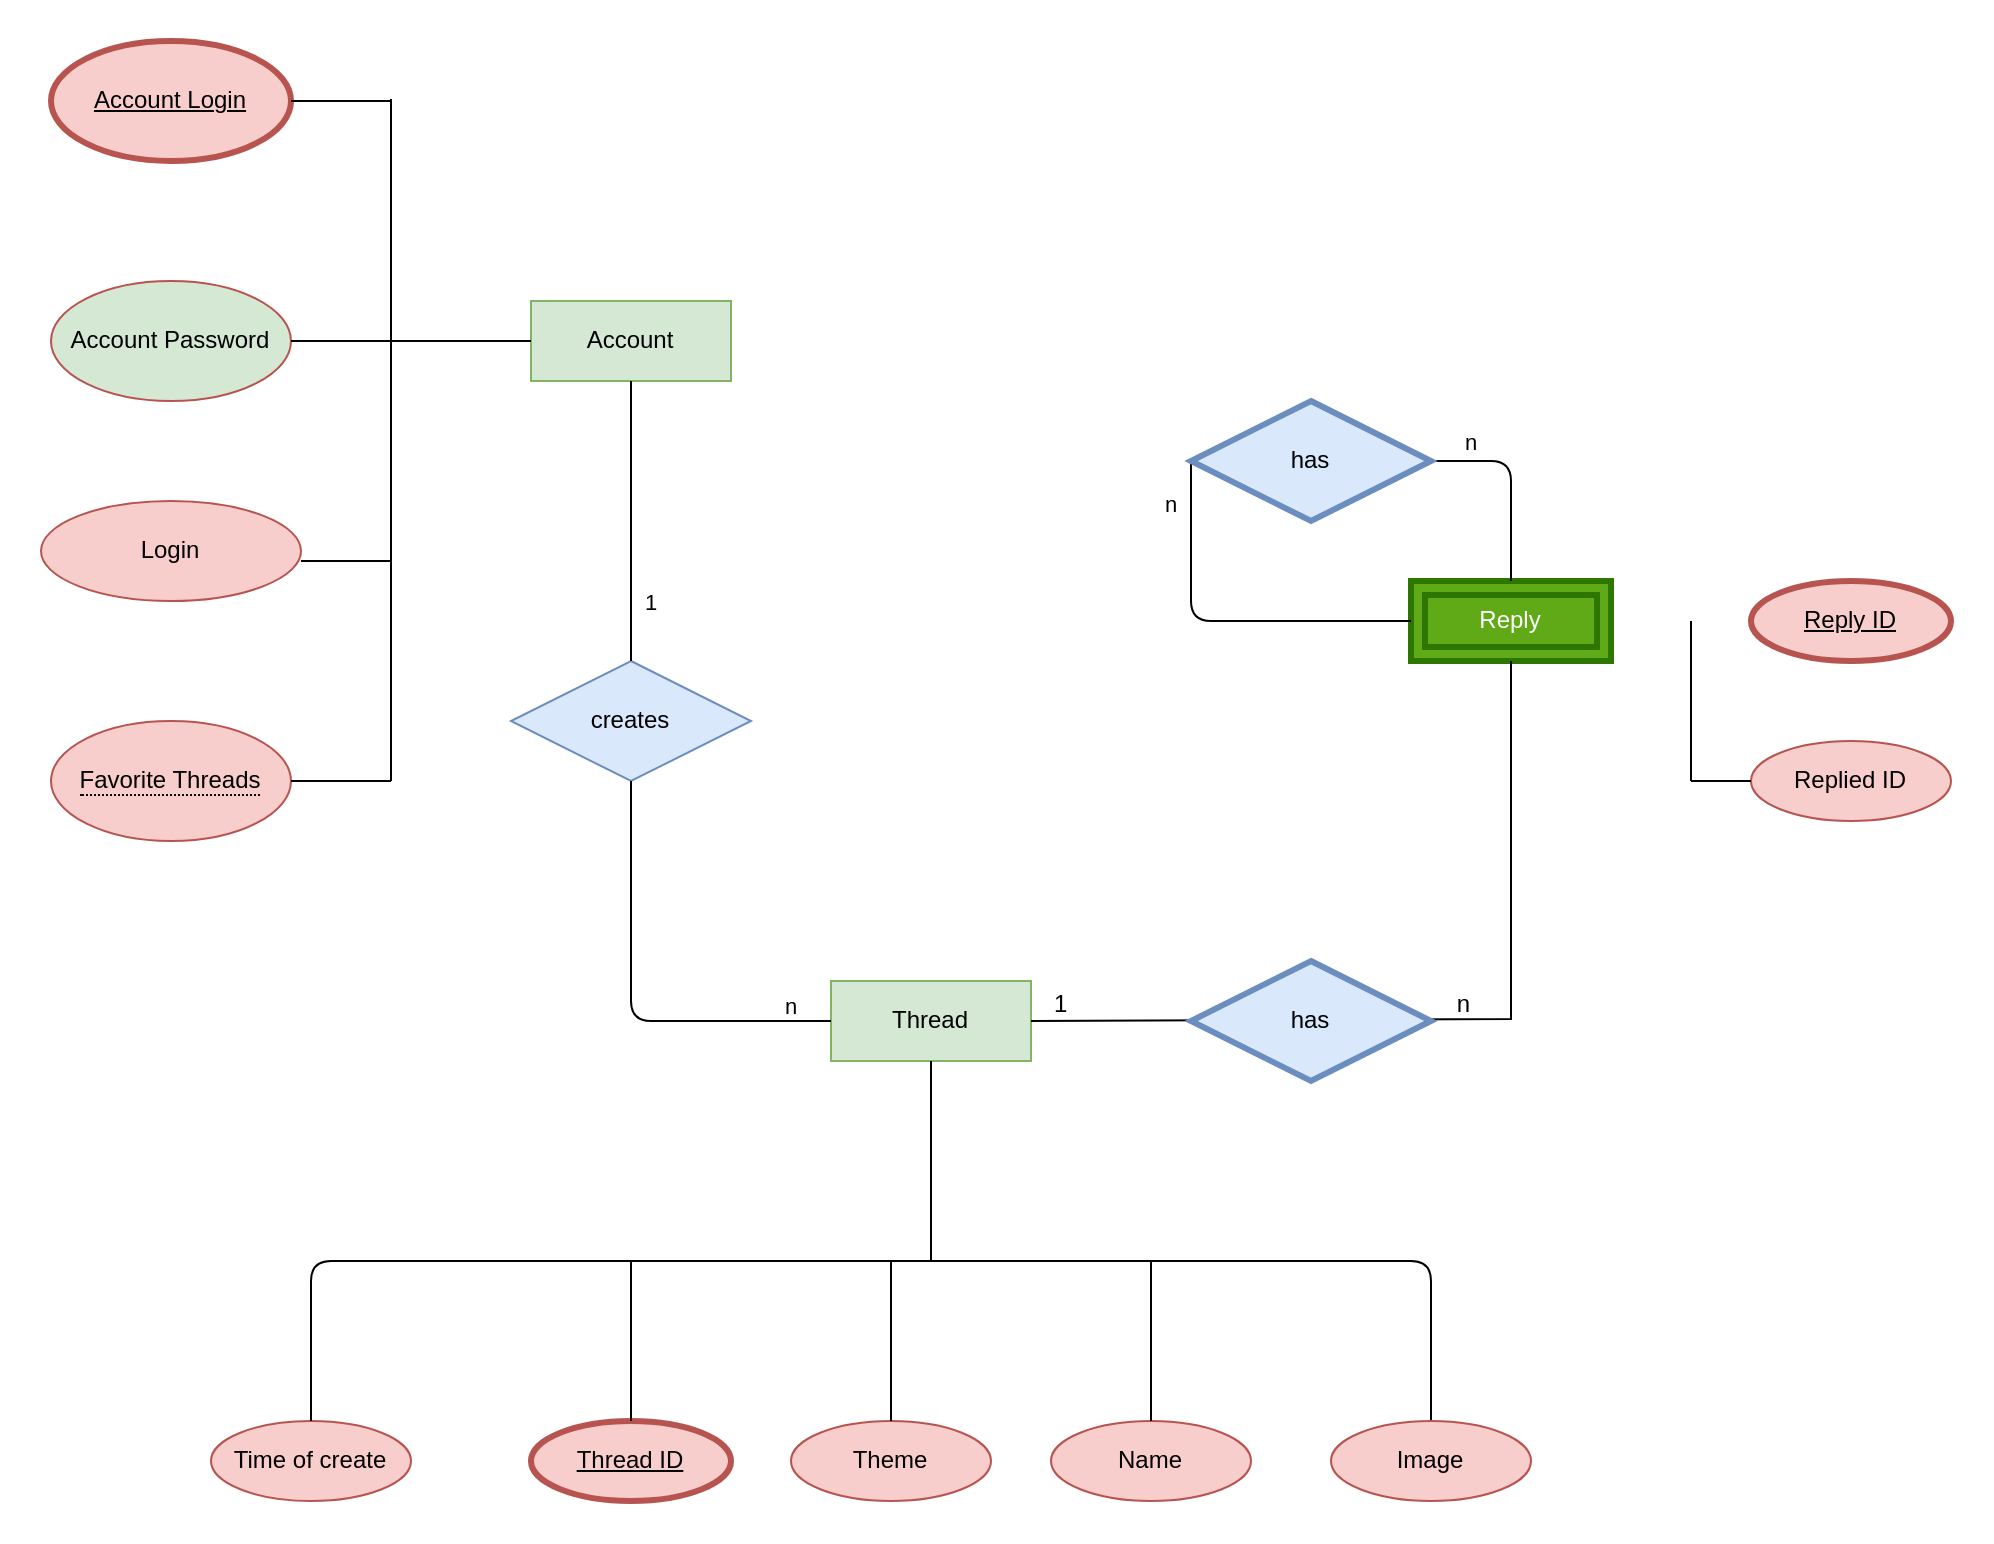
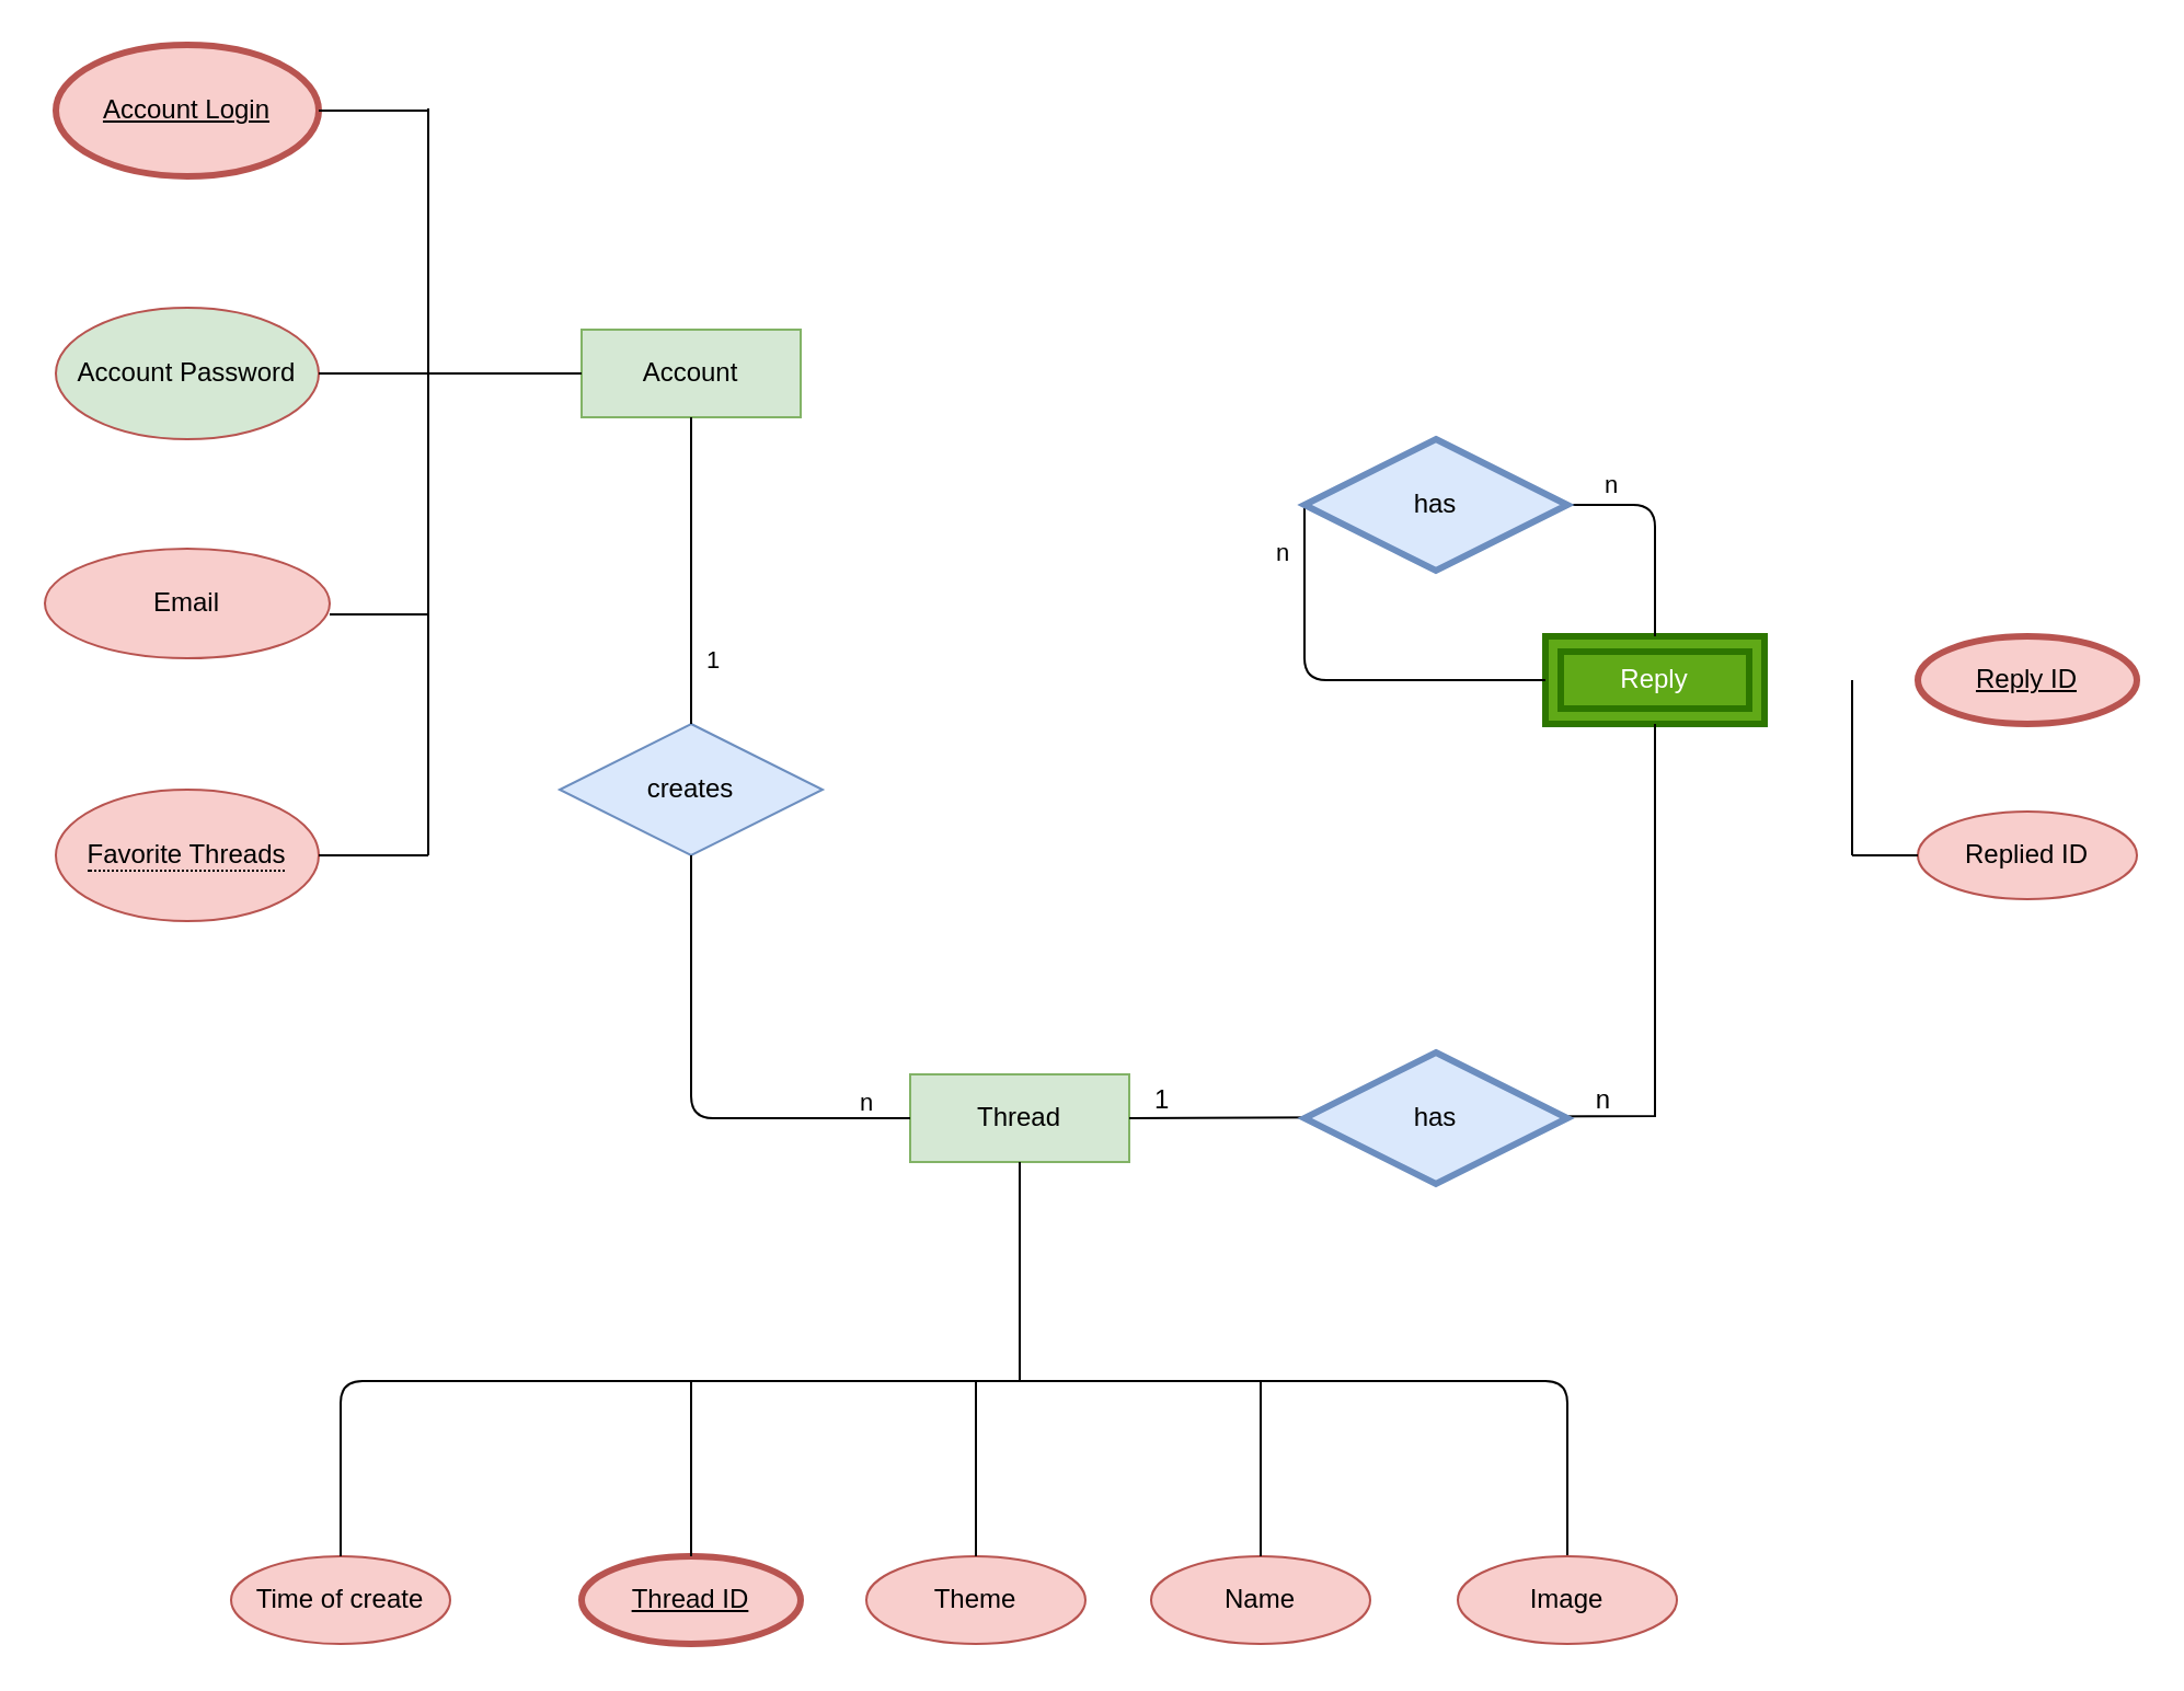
  <mxCell id="0" />
  <mxCell id="1" parent="0" />
  <mxCell id="2" value="Account" style="whiteSpace=wrap;html=1;align=center;fillColor=#d5e8d4;strokeColor=#82b366;" vertex="1" parent="1"><mxGeometry x="265" y="150" width="100" height="40" as="geometry" /></mxCell>
  <mxCell id="3" value="&lt;u&gt;Account Login&lt;/u&gt;" style="ellipse;whiteSpace=wrap;html=1;fillColor=#f8cecc;strokeColor=#b85450;strokeWidth=3;" vertex="1" parent="1"><mxGeometry x="25" y="20" width="120" height="60" as="geometry" /></mxCell>
  <mxCell id="4" value="Account Password" style="ellipse;whiteSpace=wrap;html=1;fillColor=#d5e8d4;strokeColor=#b85450;" vertex="1" parent="1"><mxGeometry x="25" y="140" width="120" height="60" as="geometry" /></mxCell>
  <mxCell id="5" value="" style="endArrow=none;html=1;entryX=0;entryY=0.5;entryDx=0;entryDy=0;" edge="1" parent="1" target="2"><mxGeometry width="50" height="50" relative="1" as="geometry"><mxPoint x="195" y="170" as="sourcePoint" /><mxPoint x="515" y="190" as="targetPoint" /></mxGeometry></mxCell>
  <mxCell id="6" value="" style="endArrow=none;html=1;" edge="1" parent="1"><mxGeometry width="50" height="50" relative="1" as="geometry"><mxPoint x="195" y="390" as="sourcePoint" /><mxPoint x="195" y="49" as="targetPoint" /><Array as="points"><mxPoint x="195" y="150" /></Array></mxGeometry></mxCell>
  <mxCell id="7" value="" style="endArrow=none;html=1;exitX=1;exitY=0.5;exitDx=0;exitDy=0;" edge="1" parent="1" source="3"><mxGeometry width="50" height="50" relative="1" as="geometry"><mxPoint x="145" y="60" as="sourcePoint" /><mxPoint x="195" y="50" as="targetPoint" /><Array as="points"><mxPoint x="175" y="50" /></Array></mxGeometry></mxCell>
  <mxCell id="8" value="" style="endArrow=none;html=1;exitX=1;exitY=0.5;exitDx=0;exitDy=0;" edge="1" parent="1" source="4"><mxGeometry width="50" height="50" relative="1" as="geometry"><mxPoint x="145" y="220" as="sourcePoint" /><mxPoint x="195" y="170" as="targetPoint" /><Array as="points" /></mxGeometry></mxCell>
- <mxCell id="9" value="Login" style="ellipse;whiteSpace=wrap;html=1;align=center;fillColor=#f8cecc;strokeColor=#b85450;" vertex="1" parent="1"><mxGeometry x="20" y="250" width="130" height="50" as="geometry" /></mxCell>
+ <mxCell id="9" value="Email" style="ellipse;whiteSpace=wrap;html=1;align=center;fillColor=#f8cecc;strokeColor=#b85450;" vertex="1" parent="1"><mxGeometry x="20" y="250" width="130" height="50" as="geometry" /></mxCell>
  <mxCell id="10" value="" style="endArrow=none;html=1;" edge="1" parent="1"><mxGeometry width="50" height="50" relative="1" as="geometry"><mxPoint x="150" y="280" as="sourcePoint" /><mxPoint x="195" y="280" as="targetPoint" /></mxGeometry></mxCell>
  <mxCell id="11" value="&lt;span style=&quot;border-bottom: 1px dotted&quot;&gt;Favorite Threads&lt;/span&gt;" style="ellipse;whiteSpace=wrap;html=1;align=center;fillColor=#f8cecc;strokeColor=#b85450;" vertex="1" parent="1"><mxGeometry x="25" y="360" width="120" height="60" as="geometry" /></mxCell>
  <mxCell id="12" value="" style="endArrow=none;html=1;" edge="1" parent="1"><mxGeometry width="50" height="50" relative="1" as="geometry"><mxPoint x="145" y="390" as="sourcePoint" /><mxPoint x="195" y="390" as="targetPoint" /><Array as="points" /></mxGeometry></mxCell>
  <mxCell id="13" value="Thread" style="whiteSpace=wrap;html=1;align=center;fillColor=#d5e8d4;strokeColor=#82b366;" vertex="1" parent="1"><mxGeometry x="415" y="490" width="100" height="40" as="geometry" /></mxCell>
  <mxCell id="14" value="" style="endArrow=none;html=1;entryX=0.5;entryY=0;entryDx=0;entryDy=0;" edge="1" parent="1" target="18"><mxGeometry width="50" height="50" relative="1" as="geometry"><mxPoint x="315" y="630" as="sourcePoint" /><mxPoint x="715" y="630" as="targetPoint" /><Array as="points"><mxPoint x="540" y="630" /><mxPoint x="715" y="630" /></Array></mxGeometry></mxCell>
  <mxCell id="15" value="Theme" style="ellipse;whiteSpace=wrap;html=1;align=center;fillColor=#f8cecc;strokeColor=#b85450;" vertex="1" parent="1"><mxGeometry x="395" y="710" width="100" height="40" as="geometry" /></mxCell>
  <mxCell id="16" value="Thread ID" style="ellipse;whiteSpace=wrap;html=1;align=center;fontStyle=4;fillColor=#f8cecc;strokeColor=#b85450;strokeWidth=3;" vertex="1" parent="1"><mxGeometry x="265" y="710" width="100" height="40" as="geometry" /></mxCell>
  <mxCell id="17" value="Name" style="ellipse;whiteSpace=wrap;html=1;align=center;fillColor=#f8cecc;strokeColor=#b85450;" vertex="1" parent="1"><mxGeometry x="525" y="710" width="100" height="40" as="geometry" /></mxCell>
  <mxCell id="18" value="Image" style="ellipse;whiteSpace=wrap;html=1;align=center;fillColor=#f8cecc;strokeColor=#b85450;" vertex="1" parent="1"><mxGeometry x="665" y="710" width="100" height="40" as="geometry" /></mxCell>
  <mxCell id="19" value="" style="endArrow=none;html=1;exitX=0.5;exitY=0;exitDx=0;exitDy=0;" edge="1" parent="1" source="16"><mxGeometry width="50" height="50" relative="1" as="geometry"><mxPoint x="315" y="700" as="sourcePoint" /><mxPoint x="315" y="630" as="targetPoint" /></mxGeometry></mxCell>
  <mxCell id="20" value="" style="endArrow=none;html=1;exitX=0.5;exitY=0;exitDx=0;exitDy=0;" edge="1" parent="1" source="15"><mxGeometry width="50" height="50" relative="1" as="geometry"><mxPoint x="415" y="680" as="sourcePoint" /><mxPoint x="445" y="630" as="targetPoint" /></mxGeometry></mxCell>
  <mxCell id="21" value="" style="endArrow=none;html=1;exitX=0.5;exitY=0;exitDx=0;exitDy=0;" edge="1" parent="1" source="17"><mxGeometry width="50" height="50" relative="1" as="geometry"><mxPoint x="535" y="680" as="sourcePoint" /><mxPoint x="575" y="630" as="targetPoint" /></mxGeometry></mxCell>
  <mxCell id="22" value="" style="endArrow=none;html=1;entryX=0.5;entryY=1;entryDx=0;entryDy=0;" edge="1" parent="1" target="13"><mxGeometry width="50" height="50" relative="1" as="geometry"><mxPoint x="465" y="630" as="sourcePoint" /><mxPoint x="535" y="555" as="targetPoint" /><Array as="points" /></mxGeometry></mxCell>
  <mxCell id="23" value="Reply" style="shape=ext;margin=3;double=1;whiteSpace=wrap;html=1;align=center;strokeWidth=3;fillColor=#60a917;strokeColor=#2D7600;fontColor=#ffffff;" vertex="1" parent="1"><mxGeometry x="705" y="290" width="100" height="40" as="geometry" /></mxCell>
  <mxCell id="24" value="" style="endArrow=none;html=1;rounded=0;entryX=0.5;entryY=1;entryDx=0;entryDy=0;exitX=1;exitY=0.5;exitDx=0;exitDy=0;" edge="1" parent="1" source="13" target="23"><mxGeometry relative="1" as="geometry"><mxPoint x="565" y="509.41" as="sourcePoint" /><mxPoint x="715" y="350" as="targetPoint" /><Array as="points"><mxPoint x="755" y="509" /></Array></mxGeometry></mxCell>
  <mxCell id="25" value="1" style="resizable=0;html=1;align=left;verticalAlign=bottom;" connectable="0" vertex="1" parent="24"><mxGeometry x="-1" relative="1" as="geometry"><mxPoint x="10" as="offset" /></mxGeometry></mxCell>
  <mxCell id="26" value="n" style="resizable=0;html=1;align=right;verticalAlign=bottom;" connectable="0" vertex="1" parent="24"><mxGeometry x="1" relative="1" as="geometry"><mxPoint x="-20" y="180" as="offset" /></mxGeometry></mxCell>
  <mxCell id="27" value="has" style="shape=rhombus;perimeter=rhombusPerimeter;whiteSpace=wrap;html=1;align=center;strokeWidth=3;fillColor=#dae8fc;strokeColor=#6c8ebf;" vertex="1" parent="1"><mxGeometry x="595" y="480" width="120" height="60" as="geometry" /></mxCell>
  <mxCell id="28" value="Reply ID" style="ellipse;whiteSpace=wrap;html=1;align=center;fontStyle=4;strokeWidth=3;fillColor=#f8cecc;strokeColor=#b85450;" vertex="1" parent="1"><mxGeometry x="875" y="290" width="100" height="40" as="geometry" /></mxCell>
  <mxCell id="29" value="Replied ID" style="ellipse;whiteSpace=wrap;html=1;align=center;strokeWidth=1;fillColor=#f8cecc;strokeColor=#b85450;" vertex="1" parent="1"><mxGeometry x="875" y="370" width="100" height="40" as="geometry" /></mxCell>
  <mxCell id="30" value="" style="endArrow=none;html=1;" edge="1" parent="1"><mxGeometry width="50" height="50" relative="1" as="geometry"><mxPoint x="845" y="390" as="sourcePoint" /><mxPoint x="845" y="310" as="targetPoint" /><Array as="points" /></mxGeometry></mxCell>
  <mxCell id="31" value="" style="endArrow=none;html=1;entryX=0;entryY=0.5;entryDx=0;entryDy=0;" edge="1" parent="1" target="29"><mxGeometry width="50" height="50" relative="1" as="geometry"><mxPoint x="845" y="390" as="sourcePoint" /><mxPoint x="865" y="410" as="targetPoint" /></mxGeometry></mxCell>
  <mxCell id="32" value="n" style="endArrow=none;html=1;exitX=0.5;exitY=0;exitDx=0;exitDy=0;entryX=1;entryY=0.5;entryDx=0;entryDy=0;verticalAlign=bottom;" edge="1" parent="1" source="23" target="34"><mxGeometry x="0.6" width="50" height="50" relative="1" as="geometry"><mxPoint x="705" y="260" as="sourcePoint" /><mxPoint x="755" y="230" as="targetPoint" /><Array as="points"><mxPoint x="755" y="230" /></Array><mxPoint as="offset" /></mxGeometry></mxCell>
  <mxCell id="33" value="n" style="endArrow=none;html=1;entryX=0;entryY=0.5;entryDx=0;entryDy=0;exitX=0;exitY=0.5;exitDx=0;exitDy=0;verticalAlign=top;" edge="1" parent="1" source="34" target="23"><mxGeometry x="-0.895" y="-10" width="50" height="50" relative="1" as="geometry"><mxPoint x="595" y="310" as="sourcePoint" /><mxPoint x="695" y="309.41" as="targetPoint" /><Array as="points"><mxPoint x="595" y="310" /></Array><mxPoint y="-1" as="offset" /></mxGeometry></mxCell>
  <mxCell id="34" value="has" style="shape=rhombus;perimeter=rhombusPerimeter;whiteSpace=wrap;html=1;align=center;strokeWidth=3;fillColor=#dae8fc;strokeColor=#6c8ebf;" vertex="1" parent="1"><mxGeometry x="595" y="200" width="120" height="60" as="geometry" /></mxCell>
  <mxCell id="35" value="Time of create" style="ellipse;whiteSpace=wrap;html=1;align=center;fillColor=#f8cecc;strokeColor=#b85450;" vertex="1" parent="1"><mxGeometry x="105" y="710" width="100" height="40" as="geometry" /></mxCell>
  <mxCell id="36" value="" style="endArrow=none;html=1;verticalAlign=top;exitX=0.5;exitY=0;exitDx=0;exitDy=0;" edge="1" parent="1" source="35"><mxGeometry width="50" height="50" relative="1" as="geometry"><mxPoint x="160" y="660" as="sourcePoint" /><mxPoint x="315" y="630" as="targetPoint" /><Array as="points"><mxPoint x="155" y="630" /></Array></mxGeometry></mxCell>
  <mxCell id="37" value="creates" style="shape=rhombus;perimeter=rhombusPerimeter;whiteSpace=wrap;html=1;align=center;strokeWidth=1;fillColor=#dae8fc;strokeColor=#6c8ebf;" vertex="1" parent="1"><mxGeometry x="255" y="330" width="120" height="60" as="geometry" /></mxCell>
  <mxCell id="38" value="1" style="endArrow=none;html=1;verticalAlign=bottom;exitX=0.5;exitY=0;exitDx=0;exitDy=0;" edge="1" parent="1" source="37"><mxGeometry x="-0.714" y="-10" width="50" height="50" relative="1" as="geometry"><mxPoint x="265" y="240" as="sourcePoint" /><mxPoint x="315" y="190" as="targetPoint" /><mxPoint as="offset" /></mxGeometry></mxCell>
  <mxCell id="39" value="n" style="endArrow=none;html=1;verticalAlign=top;entryX=0;entryY=0.5;entryDx=0;entryDy=0;exitX=0.5;exitY=1;exitDx=0;exitDy=0;" edge="1" parent="1" source="37" target="13"><mxGeometry x="0.818" y="20" width="50" height="50" relative="1" as="geometry"><mxPoint x="285" y="535" as="sourcePoint" /><mxPoint x="335" y="485" as="targetPoint" /><Array as="points"><mxPoint x="315" y="510" /></Array><mxPoint as="offset" /></mxGeometry></mxCell>
